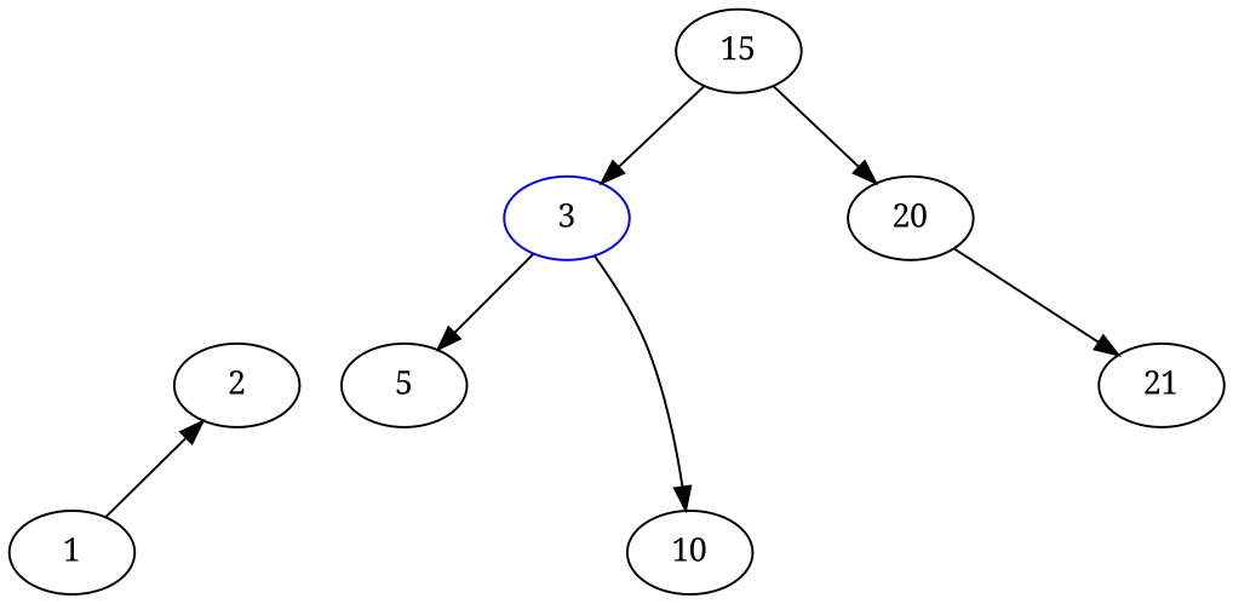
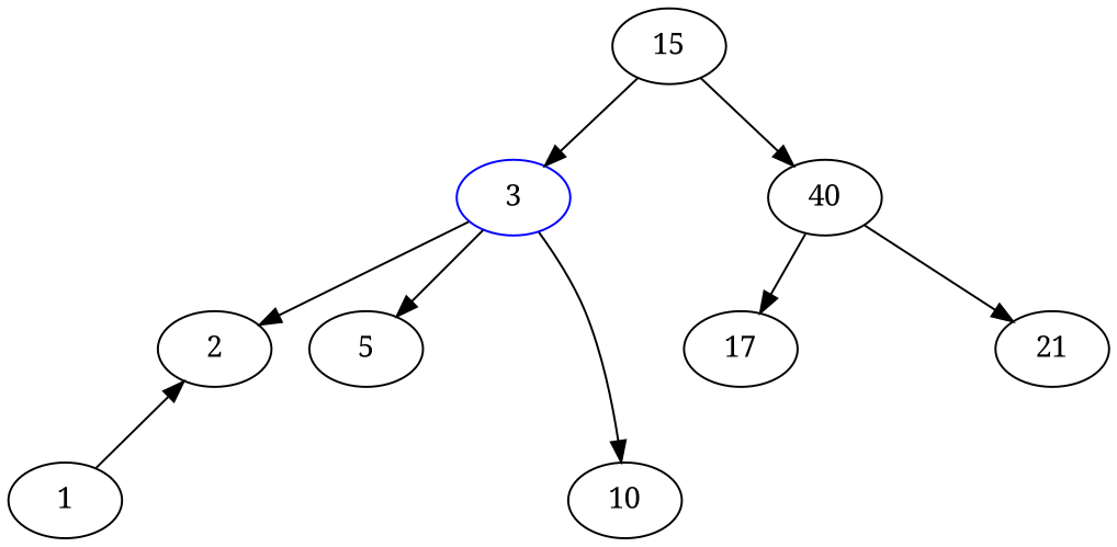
  digraph {
    fontname="Noto Serif"
    node [fontname="Noto Serif"]
    edge [fontname="Noto Serif" style=invis]
    3 [color=blue]
    m15 [style=invis width=0.1]
-   20
+   20 [label=40]
    m5 [style=invis width=0.1]
    10
    5 [color=black]
    m3 [style=invis width=0.1]
    2
    m2 [style=invis width=0.1]
    1
    r2 [style=invis width=0.1]
    m20 [style=invis width=0.1]
+   17
    21
    15
    subgraph sub_1 {
      rank=same
      3
      m15
      20
    }
    subgraph sub_2 {
      rank=same
      m5
      10
    }
    subgraph sub_3 {
      rank=same
      5
      m3
      2
    }
    subgraph sub_4 {
      rank=same
      m2
      1
      r2
    }
    subgraph sub_5 {
      rank=same
      m20
+     17
      21
    }
    3 -> m15
    3 -> 10 [style=""]
    3 -> 5 [style=""]
    3 -> m3
+   3 -> 2 [style=""]
    m15 -> 20
    20 -> m20
+   20 -> 17 [style=""]
    20 -> 21 [style=""]
    m5 -> 10
    5 -> m5
    m3 -> 5
    2 -> m3
    2 -> m2
    2 -> r2
    m2 -> r2
    1 -> 2 [style=""]
    1 -> m2
    m20 -> 21
+   17 -> m20
    15 -> 3 [style=""]
    15 -> m15
    15 -> 20 [style=""]
  }
